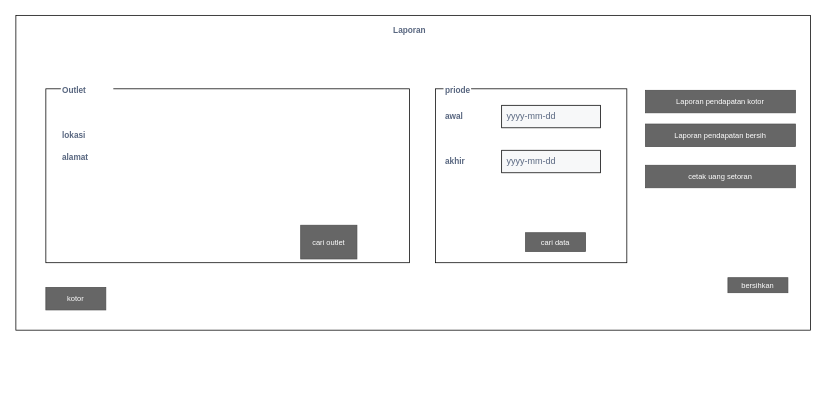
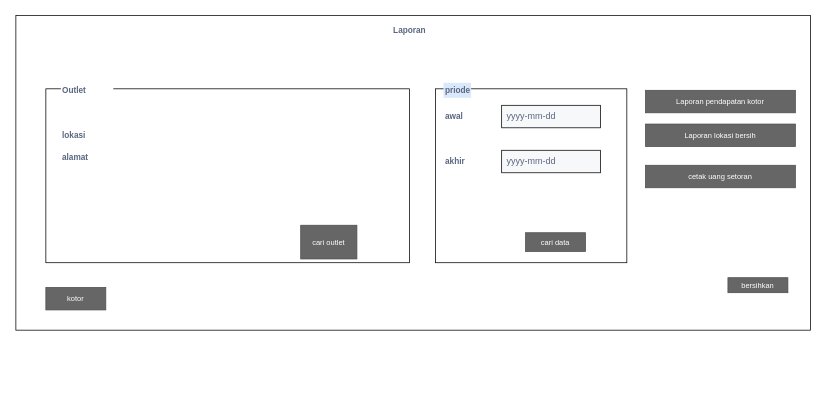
  <mxCell id="0" />
  <mxCell id="1" parent="0" />
  <mxCell id="2" value="" style="whiteSpace=wrap;html=1;rounded=0;shadow=0;labelBackgroundColor=none;strokeColor=#000000;strokeWidth=1;fillColor=none;fontFamily=Verdana;fontSize=12;fontColor=#000000;align=center;comic=0;" parent="1" vertex="1"><mxGeometry x="20" y="20" width="1060" height="420" as="geometry" /></mxCell>
  <mxCell id="3" value="" style="group" parent="1" vertex="1" connectable="0"><mxGeometry x="60" y="110" width="830" height="403" as="geometry" /></mxCell>
  <mxCell id="4" value="" style="rounded=0;whiteSpace=wrap;html=1;fillColor=none;" parent="3" vertex="1"><mxGeometry y="8" width="485" height="232" as="geometry" /></mxCell>
  <mxCell id="5" value="Outlet" style="fillColor=#ffffff;strokeColor=none;html=1;fontSize=11;fontStyle=0;align=left;fontColor=#596780;fontStyle=1;fontSize=11;comic=0;" parent="3" vertex="1"><mxGeometry x="20" width="70" height="20" as="geometry" /></mxCell>
  <mxCell id="6" value="" style="group" parent="3" vertex="1" connectable="0"><mxGeometry x="520" width="310" height="240" as="geometry" /></mxCell>
  <mxCell id="7" value="" style="rounded=0;whiteSpace=wrap;html=1;fillColor=none;" parent="6" vertex="1"><mxGeometry y="8" width="255.117" height="232" as="geometry" /></mxCell>
- <mxCell id="8" value="priode" style="fillColor=#ffffff;strokeColor=none;html=1;fontSize=11;fontStyle=0;align=left;fontColor=#596780;fontStyle=1;fontSize=11;comic=0;" parent="6" vertex="1"><mxGeometry x="10.52" width="36.821" height="20" as="geometry" /></mxCell>
+ <mxCell id="8" value="priode" style="fillColor=#dae8fc;strokeColor=none;html=1;fontSize=11;fontStyle=0;align=left;fontColor=#596780;fontStyle=1;fontSize=11;comic=0;" parent="6" vertex="1"><mxGeometry x="10.52" width="36.821" height="20" as="geometry" /></mxCell>
  <mxCell id="9" value="" style="group" parent="6" vertex="1" connectable="0"><mxGeometry x="10.52" y="30" width="209.48" height="30" as="geometry" /></mxCell>
  <mxCell id="10" value="awal" style="fillColor=none;strokeColor=none;html=1;fontSize=11;fontStyle=0;align=left;fontColor=#596780;fontStyle=1;fontSize=11;comic=0;" parent="9" vertex="1"><mxGeometry y="5.909" width="54.31" height="18.182" as="geometry" /></mxCell>
  <mxCell id="11" value="yyyy-mm-dd" style="rounded=0;arcSize=9;fillColor=#F7F8F9;align=left;spacingLeft=5;strokeColor=#000000;html=1;strokeWidth=1;fontColor=#596780;fontSize=12;comic=0;" parent="9" vertex="1"><mxGeometry x="77.585" width="131.895" height="30" as="geometry" /></mxCell>
  <mxCell id="12" value="" style="group" parent="6" vertex="1" connectable="0"><mxGeometry x="10.52" y="90" width="209.48" height="30" as="geometry" /></mxCell>
  <mxCell id="13" value="akhir" style="fillColor=none;strokeColor=none;html=1;fontSize=11;fontStyle=0;align=left;fontColor=#596780;fontStyle=1;fontSize=11;comic=0;" parent="12" vertex="1"><mxGeometry y="5.909" width="54.31" height="18.182" as="geometry" /></mxCell>
  <mxCell id="14" value="yyyy-mm-dd" style="rounded=0;arcSize=9;fillColor=#F7F8F9;align=left;spacingLeft=5;strokeColor=#000000;html=1;strokeWidth=1;fontColor=#596780;fontSize=12;comic=0;" parent="12" vertex="1"><mxGeometry x="77.585" width="131.895" height="30" as="geometry" /></mxCell>
  <mxCell id="15" value="cari data" style="rounded=0;html=1;shadow=0;dashed=0;whiteSpace=wrap;fontSize=10;fillColor=#666666;align=center;strokeColor=#4D4D4D;fontColor=#ffffff;comic=0;" parent="6" vertex="1"><mxGeometry x="120" y="200" width="80" height="25" as="geometry" /></mxCell>
  <mxCell id="16" value="cari outlet" style="rounded=0;html=1;shadow=0;dashed=0;whiteSpace=wrap;fontSize=10;fillColor=#666666;align=center;strokeColor=#4D4D4D;fontColor=#ffffff;comic=0;" parent="1" vertex="1"><mxGeometry x="400" y="300" width="75" height="45" as="geometry" /></mxCell>
  <mxCell id="17" value="kotor" style="rounded=0;html=1;shadow=0;dashed=0;whiteSpace=wrap;fontSize=10;fillColor=#666666;align=center;strokeColor=#4D4D4D;fontColor=#ffffff;comic=0;" parent="1" vertex="1"><mxGeometry x="60" y="383" width="80" height="30" as="geometry" /></mxCell>
  <mxCell id="18" value="Laporan" style="fillColor=none;strokeColor=none;html=1;fontSize=11;fontStyle=0;align=center;fontColor=#596780;fontStyle=1;fontSize=11;comic=0;" parent="1" vertex="1"><mxGeometry x="40" y="30" width="1010" height="20" as="geometry" /></mxCell>
  <mxCell id="19" value="bersihkan" style="rounded=0;html=1;shadow=0;dashed=0;whiteSpace=wrap;fontSize=10;fillColor=#666666;align=center;strokeColor=#4D4D4D;fontColor=#ffffff;comic=0;" parent="1" vertex="1"><mxGeometry x="970" y="370" width="80" height="20" as="geometry" /></mxCell>
  <mxCell id="20" value="lokasi" style="fillColor=none;strokeColor=none;html=1;fontSize=11;fontStyle=0;align=left;fontColor=#596780;fontStyle=1;fontSize=11;comic=0;" parent="1" vertex="1"><mxGeometry x="80" y="170" width="70" height="20" as="geometry" /></mxCell>
  <mxCell id="21" value="alamat" style="fillColor=none;strokeColor=none;html=1;fontSize=11;fontStyle=0;align=left;fontColor=#596780;fontStyle=1;fontSize=11;comic=0;" parent="1" vertex="1"><mxGeometry x="80" y="200" width="70" height="20" as="geometry" /></mxCell>
  <mxCell id="22" value="Laporan pendapatan kotor" style="rounded=0;html=1;shadow=0;dashed=0;whiteSpace=wrap;fontSize=10;fillColor=#666666;align=center;strokeColor=#4D4D4D;fontColor=#ffffff;comic=0;" parent="1" vertex="1"><mxGeometry x="860" y="120" width="200" height="30" as="geometry" /></mxCell>
- <mxCell id="23" value="Laporan pendapatan bersih" style="rounded=0;html=1;shadow=0;dashed=0;whiteSpace=wrap;fontSize=10;fillColor=#666666;align=center;strokeColor=#4D4D4D;fontColor=#ffffff;comic=0;" parent="1" vertex="1"><mxGeometry x="860" y="165" width="200" height="30" as="geometry" /></mxCell>
+ <mxCell id="23" value="Laporan lokasi bersih" style="rounded=0;html=1;shadow=0;dashed=0;whiteSpace=wrap;fontSize=10;fillColor=#666666;align=center;strokeColor=#4D4D4D;fontColor=#ffffff;comic=0;" parent="1" vertex="1"><mxGeometry x="860" y="165" width="200" height="30" as="geometry" /></mxCell>
  <mxCell id="24" value="cetak uang setoran&lt;span style=&quot;color: rgba(0 , 0 , 0 , 0) ; font-family: monospace ; font-size: 0px ; white-space: nowrap&quot;&gt;%3CmxGraphModel%3E%3Croot%3E%3CmxCell%20id%3D%220%22%2F%3E%3CmxCell%20id%3D%221%22%20parent%3D%220%22%2F%3E%3CmxCell%20id%3D%222%22%20value%3D%22cetak%20omset%20bersih%22%20style%3D%22rounded%3D0%3Bhtml%3D1%3Bshadow%3D0%3Bdashed%3D0%3BwhiteSpace%3Dwrap%3BfontSize%3D10%3BfillColor%3D%23666666%3Balign%3Dcenter%3BstrokeColor%3D%234D4D4D%3BfontColor%3D%23ffffff%3Bcomic%3D0%3B%22%20vertex%3D%221%22%20parent%3D%221%22%3E%3CmxGeometry%20x%3D%22860%22%20y%3D%22120%22%20width%3D%22200%22%20height%3D%2230%22%20as%3D%22geometry%22%2F%3E%3C%2FmxCell%3E%3C%2Froot%3E%3C%2FmxGraphMo&lt;/span&gt;" style="rounded=0;html=1;shadow=0;dashed=0;whiteSpace=wrap;fontSize=10;fillColor=#666666;align=center;strokeColor=#4D4D4D;fontColor=#ffffff;comic=0;" parent="1" vertex="1"><mxGeometry x="860" y="220" width="200" height="30" as="geometry" /></mxCell>
